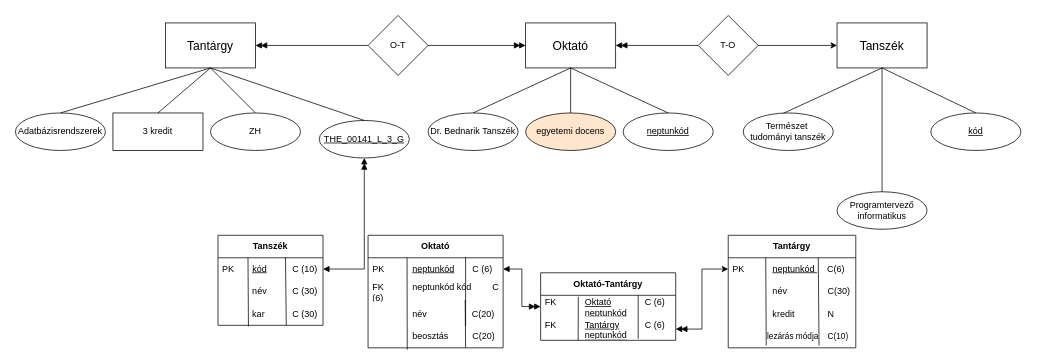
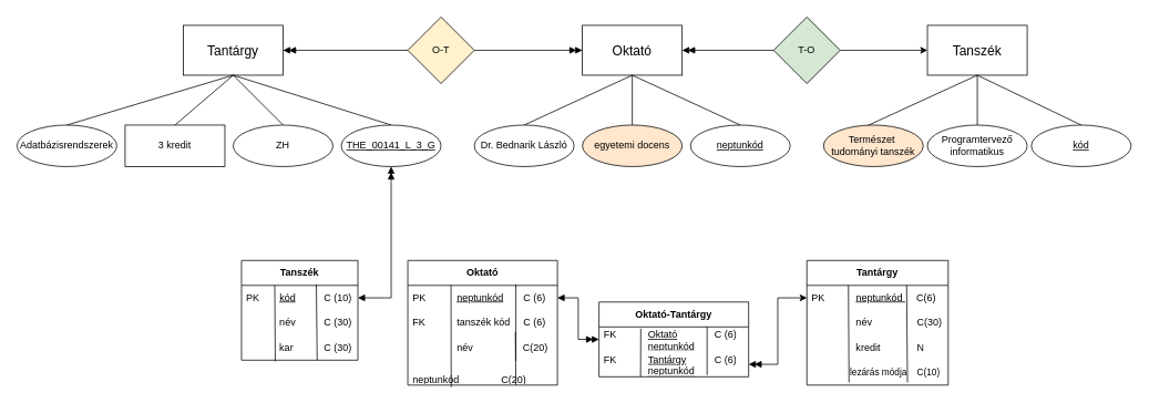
  <mxCell id="0" />
  <mxCell id="1" parent="0" />
  <mxCell id="2" value="&lt;font style=&quot;font-size: 16px;&quot;&gt;Oktató&lt;/font&gt;" style="rounded=0;whiteSpace=wrap;html=1;" parent="1" vertex="1"><mxGeometry x="700" y="30" width="120" height="60" as="geometry" /></mxCell>
  <mxCell id="3" value="&lt;span style=&quot;font-size: 16px;&quot;&gt;Tantárgy&lt;/span&gt;" style="rounded=0;whiteSpace=wrap;html=1;" parent="1" vertex="1"><mxGeometry x="220" y="30" width="120" height="60" as="geometry" /></mxCell>
  <mxCell id="4" value="&lt;span style=&quot;font-size: 16px;&quot;&gt;Tanszék&lt;/span&gt;" style="rounded=0;whiteSpace=wrap;html=1;" parent="1" vertex="1"><mxGeometry x="1115" y="30" width="120" height="60" as="geometry" /></mxCell>
  <mxCell id="5" value="Adatbázisrendszerek" style="ellipse;whiteSpace=wrap;html=1;" parent="1" vertex="1"><mxGeometry x="20" y="150" width="120" height="50" as="geometry" /></mxCell>
  <mxCell id="6" value="3 kredit" style="whiteSpace=wrap;html=1;rounded=0;" parent="1" vertex="1"><mxGeometry x="150" y="150" width="120" height="50" as="geometry" /></mxCell>
  <mxCell id="7" value="ZH" style="ellipse;whiteSpace=wrap;html=1;" parent="1" vertex="1"><mxGeometry x="280" y="150" width="120" height="50" as="geometry" /></mxCell>
- <mxCell id="8" value="&lt;u&gt;THE_00141_L_3_G&lt;/u&gt;" style="ellipse;whiteSpace=wrap;html=1;" parent="1" vertex="1"><mxGeometry x="425" y="160" width="120" height="50" as="geometry" /></mxCell>
+ <mxCell id="8" value="&lt;u&gt;THE_00141_L_3_G&lt;/u&gt;" style="ellipse;whiteSpace=wrap;html=1;" parent="1" vertex="1"><mxGeometry x="410" y="150" width="120" height="50" as="geometry" /></mxCell>
  <mxCell id="9" value="" style="endArrow=none;html=1;rounded=0;entryX=0.5;entryY=1;entryDx=0;entryDy=0;exitX=0.5;exitY=0;exitDx=0;exitDy=0;" parent="1" source="8" target="3" edge="1"><mxGeometry width="50" height="50" relative="1" as="geometry"><mxPoint x="430" y="100" as="sourcePoint" /><mxPoint x="480" y="50" as="targetPoint" /></mxGeometry></mxCell>
  <mxCell id="10" value="" style="endArrow=none;html=1;rounded=0;entryX=0.5;entryY=1;entryDx=0;entryDy=0;exitX=0.5;exitY=0;exitDx=0;exitDy=0;" parent="1" source="7" target="3" edge="1"><mxGeometry width="50" height="50" relative="1" as="geometry"><mxPoint x="480" y="160" as="sourcePoint" /><mxPoint x="290" y="100" as="targetPoint" /></mxGeometry></mxCell>
  <mxCell id="11" value="" style="endArrow=none;html=1;rounded=0;entryX=0.5;entryY=1;entryDx=0;entryDy=0;exitX=0.5;exitY=0;exitDx=0;exitDy=0;" parent="1" source="6" target="3" edge="1"><mxGeometry width="50" height="50" relative="1" as="geometry"><mxPoint x="210" y="150" as="sourcePoint" /><mxPoint x="150" y="90" as="targetPoint" /></mxGeometry></mxCell>
  <mxCell id="12" value="" style="endArrow=none;html=1;rounded=0;entryX=0.5;entryY=1;entryDx=0;entryDy=0;exitX=0.5;exitY=0;exitDx=0;exitDy=0;" parent="1" source="5" target="3" edge="1"><mxGeometry width="50" height="50" relative="1" as="geometry"><mxPoint x="220" y="160" as="sourcePoint" /><mxPoint x="290" y="100" as="targetPoint" /></mxGeometry></mxCell>
  <mxCell id="13" value="egyetemi docens" style="ellipse;whiteSpace=wrap;html=1;fillColor=#ffe6cc;" parent="1" vertex="1"><mxGeometry x="700" y="150" width="120" height="50" as="geometry" /></mxCell>
  <mxCell id="14" value="&lt;u&gt;neptunkód&lt;/u&gt;" style="ellipse;whiteSpace=wrap;html=1;" parent="1" vertex="1"><mxGeometry x="830" y="150" width="120" height="50" as="geometry" /></mxCell>
  <mxCell id="15" value="" style="endArrow=none;html=1;rounded=0;exitX=0.5;exitY=0;exitDx=0;exitDy=0;entryX=0.5;entryY=1;entryDx=0;entryDy=0;" parent="1" source="14" target="2" edge="1"><mxGeometry width="50" height="50" relative="1" as="geometry"><mxPoint x="890" y="-140" as="sourcePoint" /><mxPoint x="760" y="30" as="targetPoint" /></mxGeometry></mxCell>
  <mxCell id="16" value="" style="endArrow=none;html=1;rounded=0;exitX=0.5;exitY=0;exitDx=0;exitDy=0;entryX=0.5;entryY=1;entryDx=0;entryDy=0;" parent="1" source="13" target="2" edge="1"><mxGeometry width="50" height="50" relative="1" as="geometry"><mxPoint x="760" y="-60" as="sourcePoint" /><mxPoint x="760" y="100" as="targetPoint" /></mxGeometry></mxCell>
  <mxCell id="17" value="" style="endArrow=none;html=1;rounded=0;entryX=0.5;entryY=1;entryDx=0;entryDy=0;exitX=0.5;exitY=0;exitDx=0;exitDy=0;" parent="1" source="18" target="2" edge="1"><mxGeometry width="50" height="50" relative="1" as="geometry"><mxPoint x="640" y="-60" as="sourcePoint" /><mxPoint x="740" y="-150" as="targetPoint" /></mxGeometry></mxCell>
- <mxCell id="18" value="Dr. Bednarik Tanszék" style="ellipse;whiteSpace=wrap;html=1;" parent="1" vertex="1"><mxGeometry x="570" y="150" width="120" height="50" as="geometry" /></mxCell>
- <mxCell id="19" value="Programtervező&lt;div&gt;informatikus&lt;/div&gt;" style="ellipse;whiteSpace=wrap;html=1;" parent="1" vertex="1"><mxGeometry x="1115" y="255" width="120" height="50" as="geometry" /></mxCell>
+ <mxCell id="18" value="Dr. Bednarik László" style="ellipse;whiteSpace=wrap;html=1;" parent="1" vertex="1"><mxGeometry x="570" y="150" width="120" height="50" as="geometry" /></mxCell>
+ <mxCell id="19" value="Programtervező&lt;div&gt;informatikus&lt;/div&gt;" style="ellipse;whiteSpace=wrap;html=1;" parent="1" vertex="1"><mxGeometry x="1115" y="150" width="120" height="50" as="geometry" /></mxCell>
  <mxCell id="20" value="&lt;u&gt;kód&lt;/u&gt;" style="ellipse;whiteSpace=wrap;html=1;" parent="1" vertex="1"><mxGeometry x="1240" y="150" width="120" height="50" as="geometry" /></mxCell>
  <mxCell id="21" value="" style="endArrow=none;html=1;rounded=0;entryX=0.5;entryY=1;entryDx=0;entryDy=0;exitX=0.5;exitY=0;exitDx=0;exitDy=0;" parent="1" source="20" target="4" edge="1"><mxGeometry width="50" height="50" relative="1" as="geometry"><mxPoint x="1380" y="165" as="sourcePoint" /><mxPoint x="1245" y="30" as="targetPoint" /></mxGeometry></mxCell>
  <mxCell id="22" value="" style="endArrow=none;html=1;rounded=0;exitX=0.5;exitY=0;exitDx=0;exitDy=0;entryX=0.5;entryY=1;entryDx=0;entryDy=0;" parent="1" source="19" target="4" edge="1"><mxGeometry width="50" height="50" relative="1" as="geometry"><mxPoint x="1320" y="-70" as="sourcePoint" /><mxPoint x="1245" y="30" as="targetPoint" /></mxGeometry></mxCell>
  <mxCell id="23" value="" style="endArrow=none;html=1;rounded=0;exitX=0;exitY=0.5;exitDx=0;exitDy=0;entryX=0.5;entryY=1;entryDx=0;entryDy=0;" parent="1" source="24" target="4" edge="1"><mxGeometry width="50" height="50" relative="1" as="geometry"><mxPoint x="1200" y="-70" as="sourcePoint" /><mxPoint x="1220" y="90" as="targetPoint" /></mxGeometry></mxCell>
- <mxCell id="24" value="Természet&amp;nbsp;&lt;div&gt;tudományi tanszék&lt;/div&gt;" style="ellipse;whiteSpace=wrap;html=1;" parent="1" vertex="1"><mxGeometry x="990" y="150" width="120" height="50" as="geometry" /></mxCell>
- <mxCell id="25" value="O-T" style="rhombus;whiteSpace=wrap;html=1;" parent="1" vertex="1"><mxGeometry x="490" y="20" width="80" height="80" as="geometry" /></mxCell>
- <mxCell id="26" value="T-O" style="rhombus;whiteSpace=wrap;html=1;" parent="1" vertex="1"><mxGeometry x="930" y="20" width="80" height="80" as="geometry" /></mxCell>
+ <mxCell id="24" value="Természet&amp;nbsp;&lt;div&gt;tudományi tanszék&lt;/div&gt;" style="ellipse;whiteSpace=wrap;html=1;fillColor=#ffe6cc;" parent="1" vertex="1"><mxGeometry x="990" y="150" width="120" height="50" as="geometry" /></mxCell>
+ <mxCell id="25" value="O-T" style="rhombus;whiteSpace=wrap;html=1;fillColor=#fff2cc;" parent="1" vertex="1"><mxGeometry x="490" y="20" width="80" height="80" as="geometry" /></mxCell>
+ <mxCell id="26" value="T-O" style="rhombus;whiteSpace=wrap;html=1;fillColor=#d5e8d4;" parent="1" vertex="1"><mxGeometry x="930" y="20" width="80" height="80" as="geometry" /></mxCell>
  <mxCell id="27" value="" style="endArrow=classic;html=1;rounded=0;entryX=0;entryY=0.5;entryDx=0;entryDy=0;exitX=1;exitY=0.5;exitDx=0;exitDy=0;" parent="1" source="26" target="4" edge="1"><mxGeometry width="50" height="50" relative="1" as="geometry"><mxPoint x="1010" y="70" as="sourcePoint" /><mxPoint x="1060" y="20" as="targetPoint" /></mxGeometry></mxCell>
  <mxCell id="28" value="" style="endArrow=doubleBlock;html=1;rounded=0;exitX=0;exitY=0.5;exitDx=0;exitDy=0;entryX=1;entryY=0.5;entryDx=0;entryDy=0;endFill=1;" parent="1" source="26" target="2" edge="1"><mxGeometry width="50" height="50" relative="1" as="geometry"><mxPoint x="820" y="66.47" as="sourcePoint" /><mxPoint x="860" y="20" as="targetPoint" /></mxGeometry></mxCell>
  <mxCell id="29" value="" style="endArrow=doubleBlock;html=1;rounded=0;exitX=0;exitY=0.5;exitDx=0;exitDy=0;entryX=1;entryY=0.5;entryDx=0;entryDy=0;endFill=1;" parent="1" source="25" target="3" edge="1"><mxGeometry width="50" height="50" relative="1" as="geometry"><mxPoint x="490" y="69.64" as="sourcePoint" /><mxPoint x="380" y="69.64" as="targetPoint" /></mxGeometry></mxCell>
  <mxCell id="30" value="" style="endArrow=doubleBlock;html=1;rounded=0;exitX=1;exitY=0.5;exitDx=0;exitDy=0;entryX=0;entryY=0.5;entryDx=0;entryDy=0;endFill=1;" parent="1" source="25" target="2" edge="1"><mxGeometry width="50" height="50" relative="1" as="geometry"><mxPoint x="500" y="70" as="sourcePoint" /><mxPoint x="350" y="70" as="targetPoint" /></mxGeometry></mxCell>
  <mxCell id="31" value="&lt;b&gt;Tanszék&lt;/b&gt;" style="swimlane;fontStyle=0;childLayout=stackLayout;horizontal=1;startSize=30;horizontalStack=0;resizeParent=1;resizeParentMax=0;resizeLast=0;collapsible=1;marginBottom=0;whiteSpace=wrap;html=1;" parent="1" vertex="1"><mxGeometry x="290" y="313" width="140" height="120" as="geometry" /></mxCell>
  <mxCell id="32" value="" style="endArrow=none;html=1;rounded=0;exitX=0.29;exitY=1.049;exitDx=0;exitDy=0;exitPerimeter=0;" parent="31" source="36" edge="1"><mxGeometry width="50" height="50" relative="1" as="geometry"><mxPoint x="-10" y="80" as="sourcePoint" /><mxPoint x="40" y="30" as="targetPoint" /></mxGeometry></mxCell>
  <mxCell id="33" value="" style="endArrow=none;html=1;rounded=0;exitX=0.29;exitY=1.049;exitDx=0;exitDy=0;exitPerimeter=0;" parent="31" edge="1"><mxGeometry width="50" height="50" relative="1" as="geometry"><mxPoint x="91" y="120" as="sourcePoint" /><mxPoint x="90" y="29" as="targetPoint" /></mxGeometry></mxCell>
  <mxCell id="34" value="PK&lt;span style=&quot;white-space: pre;&quot;&gt;&#09;&lt;/span&gt;&amp;nbsp; &amp;nbsp; &lt;u&gt;kód&lt;/u&gt;&lt;span style=&quot;text-decoration-line: underline; white-space: pre;&quot;&gt;&#09;&lt;/span&gt;&amp;nbsp; &amp;nbsp; C (10)" style="text;strokeColor=none;fillColor=none;align=left;verticalAlign=middle;spacingLeft=4;spacingRight=4;overflow=hidden;points=[[0,0.5],[1,0.5]];portConstraint=eastwest;rotatable=0;whiteSpace=wrap;html=1;" parent="31" vertex="1"><mxGeometry y="30" width="140" height="30" as="geometry" /></mxCell>
  <mxCell id="35" value="&lt;blockquote style=&quot;margin: 0 0 0 40px; border: none; padding: 0px;&quot;&gt;név&lt;span style=&quot;white-space: pre;&quot;&gt;&#09;&lt;/span&gt;&lt;span style=&quot;white-space: pre;&quot;&gt;&#09;&lt;/span&gt;C (30)&lt;/blockquote&gt;" style="text;strokeColor=none;fillColor=none;align=left;verticalAlign=middle;spacingLeft=4;spacingRight=4;overflow=hidden;points=[[0,0.5],[1,0.5]];portConstraint=eastwest;rotatable=0;whiteSpace=wrap;html=1;" parent="31" vertex="1"><mxGeometry y="60" width="140" height="30" as="geometry" /></mxCell>
  <mxCell id="36" value="&lt;blockquote style=&quot;margin: 0 0 0 40px; border: none; padding: 0px;&quot;&gt;kar&lt;span style=&quot;white-space: pre;&quot;&gt;&#09;&lt;/span&gt;&lt;span style=&quot;white-space: pre;&quot;&gt;&#09;&lt;/span&gt;C (30)&lt;/blockquote&gt;" style="text;strokeColor=none;fillColor=none;align=left;verticalAlign=middle;spacingLeft=4;spacingRight=4;overflow=hidden;points=[[0,0.5],[1,0.5]];portConstraint=eastwest;rotatable=0;whiteSpace=wrap;html=1;" parent="31" vertex="1"><mxGeometry y="90" width="140" height="30" as="geometry" /></mxCell>
  <mxCell id="37" value="&lt;b&gt;Oktató&lt;/b&gt;" style="swimlane;fontStyle=0;childLayout=stackLayout;horizontal=1;startSize=30;horizontalStack=0;resizeParent=1;resizeParentMax=0;resizeLast=0;collapsible=1;marginBottom=0;whiteSpace=wrap;html=1;" parent="1" vertex="1"><mxGeometry x="490" y="313" width="180" height="150" as="geometry" /></mxCell>
  <mxCell id="38" value="" style="endArrow=none;html=1;rounded=0;exitX=0.29;exitY=1.081;exitDx=0;exitDy=0;exitPerimeter=0;" parent="37" source="44" edge="1"><mxGeometry width="50" height="50" relative="1" as="geometry"><mxPoint x="51.94" y="117.39" as="sourcePoint" /><mxPoint x="52" y="30" as="targetPoint" /></mxGeometry></mxCell>
  <mxCell id="39" value="PK &lt;span style=&quot;white-space: pre;&quot;&gt;&#09;&lt;/span&gt;&lt;span style=&quot;white-space: pre;&quot;&gt;&#09;&lt;/span&gt;&lt;u&gt;neptunkód&lt;/u&gt;&lt;span style=&quot;text-decoration-line: underline; white-space: pre;&quot;&gt;&#09;&lt;/span&gt;C (6)" style="text;strokeColor=none;fillColor=none;align=left;verticalAlign=middle;spacingLeft=4;spacingRight=4;overflow=hidden;points=[[0,0.5],[1,0.5]];portConstraint=eastwest;rotatable=0;whiteSpace=wrap;html=1;" parent="37" vertex="1"><mxGeometry y="30" width="180" height="30" as="geometry" /></mxCell>
  <mxCell id="40" value="" style="endArrow=none;html=1;rounded=0;exitX=0.29;exitY=1.081;exitDx=0;exitDy=0;exitPerimeter=0;" parent="37" edge="1"><mxGeometry width="50" height="50" relative="1" as="geometry"><mxPoint x="130" y="121" as="sourcePoint" /><mxPoint x="130" y="29" as="targetPoint" /></mxGeometry></mxCell>
- <mxCell id="41" value="FK&lt;span style=&quot;white-space: pre;&quot;&gt;&#09;&lt;/span&gt;&lt;span style=&quot;white-space: pre;&quot;&gt;&#09;&lt;/span&gt;neptunkód kód&lt;span style=&quot;white-space: pre;&quot;&gt;&#09;&lt;/span&gt;C (6)" style="text;strokeColor=none;fillColor=none;align=left;verticalAlign=middle;spacingLeft=4;spacingRight=4;overflow=hidden;points=[[0,0.5],[1,0.5]];portConstraint=eastwest;rotatable=0;whiteSpace=wrap;html=1;" parent="37" vertex="1"><mxGeometry y="60" width="180" height="30" as="geometry" /></mxCell>
+ <mxCell id="41" value="FK&lt;span style=&quot;white-space: pre;&quot;&gt;&#09;&lt;/span&gt;&lt;span style=&quot;white-space: pre;&quot;&gt;&#09;&lt;/span&gt;tanszék kód&lt;span style=&quot;white-space: pre;&quot;&gt;&#09;&lt;/span&gt;C (6)" style="text;strokeColor=none;fillColor=none;align=left;verticalAlign=middle;spacingLeft=4;spacingRight=4;overflow=hidden;points=[[0,0.5],[1,0.5]];portConstraint=eastwest;rotatable=0;whiteSpace=wrap;html=1;" parent="37" vertex="1"><mxGeometry y="60" width="180" height="30" as="geometry" /></mxCell>
  <mxCell id="42" value="&lt;span style=&quot;white-space: pre;&quot;&gt;&#09;&lt;/span&gt;&amp;nbsp; &amp;nbsp; &amp;nbsp; &amp;nbsp; név&amp;nbsp; &amp;nbsp; &amp;nbsp; &amp;nbsp; &amp;nbsp; &amp;nbsp; &amp;nbsp; &amp;nbsp; &amp;nbsp; C(20)" style="text;strokeColor=none;fillColor=none;align=left;verticalAlign=middle;spacingLeft=4;spacingRight=4;overflow=hidden;points=[[0,0.5],[1,0.5]];portConstraint=eastwest;rotatable=0;whiteSpace=wrap;html=1;" parent="37" vertex="1"><mxGeometry y="90" width="180" height="30" as="geometry" /></mxCell>
  <mxCell id="43" value="" style="endArrow=none;html=1;rounded=0;entryX=0.719;entryY=0.874;entryDx=0;entryDy=0;entryPerimeter=0;" parent="37" target="41" edge="1"><mxGeometry width="50" height="50" relative="1" as="geometry"><mxPoint x="130" y="150" as="sourcePoint" /><mxPoint x="180" y="100" as="targetPoint" /></mxGeometry></mxCell>
- <mxCell id="44" value="&lt;span style=&quot;white-space: pre;&quot;&gt;&#09;&lt;/span&gt;&amp;nbsp; &amp;nbsp; &amp;nbsp; &amp;nbsp; beosztás&lt;span style=&quot;white-space: pre;&quot;&gt;&#09;&lt;/span&gt;&lt;span style=&quot;white-space: pre;&quot;&gt;&#09;&lt;/span&gt;C(20)" style="text;strokeColor=none;fillColor=none;align=left;verticalAlign=middle;spacingLeft=4;spacingRight=4;overflow=hidden;points=[[0,0.5],[1,0.5]];portConstraint=eastwest;rotatable=0;whiteSpace=wrap;html=1;" parent="37" vertex="1"><mxGeometry y="120" width="180" height="30" as="geometry" /></mxCell>
+ <mxCell id="44" value="&lt;span style=&quot;white-space: pre;&quot;&gt;&#09;&lt;/span&gt;&amp;nbsp; &amp;nbsp; &amp;nbsp; &amp;nbsp; neptunkód&lt;span style=&quot;white-space: pre;&quot;&gt;&#09;&lt;/span&gt;&lt;span style=&quot;white-space: pre;&quot;&gt;&#09;&lt;/span&gt;C(20)" style="text;strokeColor=none;fillColor=none;align=left;verticalAlign=middle;spacingLeft=4;spacingRight=4;overflow=hidden;points=[[0,0.5],[1,0.5]];portConstraint=eastwest;rotatable=0;whiteSpace=wrap;html=1;" parent="37" vertex="1"><mxGeometry y="120" width="180" height="30" as="geometry" /></mxCell>
  <mxCell id="45" value="&lt;b&gt;Tantárgy&lt;/b&gt;" style="swimlane;fontStyle=0;childLayout=stackLayout;horizontal=1;startSize=30;horizontalStack=0;resizeParent=1;resizeParentMax=0;resizeLast=0;collapsible=1;marginBottom=0;whiteSpace=wrap;html=1;" parent="1" vertex="1"><mxGeometry x="970" y="313" width="170" height="150" as="geometry" /></mxCell>
  <mxCell id="46" value="" style="endArrow=none;html=1;rounded=0;exitX=0.298;exitY=0.893;exitDx=0;exitDy=0;exitPerimeter=0;" parent="45" source="51" edge="1"><mxGeometry width="50" height="50" relative="1" as="geometry"><mxPoint y="80" as="sourcePoint" /><mxPoint x="50" y="30" as="targetPoint" /></mxGeometry></mxCell>
  <mxCell id="47" value="PK&lt;span style=&quot;white-space: pre;&quot;&gt;&#09;&lt;/span&gt;&lt;span style=&quot;white-space: pre;&quot;&gt;&#09;&lt;/span&gt;&lt;u&gt;neptunkód&amp;nbsp;&lt;/u&gt; &amp;nbsp; &amp;nbsp;C(6)" style="text;strokeColor=none;fillColor=none;align=left;verticalAlign=middle;spacingLeft=4;spacingRight=4;overflow=hidden;points=[[0,0.5],[1,0.5]];portConstraint=eastwest;rotatable=0;whiteSpace=wrap;html=1;" parent="45" vertex="1"><mxGeometry y="30" width="170" height="30" as="geometry" /></mxCell>
  <mxCell id="48" value="" style="endArrow=none;html=1;rounded=0;exitX=0.298;exitY=0.893;exitDx=0;exitDy=0;exitPerimeter=0;" parent="45" edge="1"><mxGeometry width="50" height="50" relative="1" as="geometry"><mxPoint x="121" y="147" as="sourcePoint" /><mxPoint x="120" y="30" as="targetPoint" /></mxGeometry></mxCell>
  <mxCell id="49" value="&lt;blockquote style=&quot;margin: 0 0 0 40px; border: none; padding: 0px;&quot;&gt;&amp;nbsp; &amp;nbsp; név&lt;span style=&quot;white-space: pre;&quot;&gt;&#09;&lt;/span&gt;&lt;span style=&quot;white-space: pre;&quot;&gt;&#09;&lt;/span&gt;&amp;nbsp; C(30)&lt;/blockquote&gt;" style="text;strokeColor=none;fillColor=none;align=left;verticalAlign=middle;spacingLeft=4;spacingRight=4;overflow=hidden;points=[[0,0.5],[1,0.5]];portConstraint=eastwest;rotatable=0;whiteSpace=wrap;html=1;" parent="45" vertex="1"><mxGeometry y="60" width="170" height="30" as="geometry" /></mxCell>
  <mxCell id="50" value="&lt;blockquote style=&quot;margin: 0 0 0 40px; border: none; padding: 0px;&quot;&gt;&amp;nbsp; &amp;nbsp; kredit&lt;span style=&quot;white-space: pre;&quot;&gt;&#09;&lt;/span&gt;&lt;span style=&quot;white-space: pre;&quot;&gt;&#09;&lt;/span&gt;&amp;nbsp; N&lt;/blockquote&gt;" style="text;strokeColor=none;fillColor=none;align=left;verticalAlign=middle;spacingLeft=4;spacingRight=4;overflow=hidden;points=[[0,0.5],[1,0.5]];portConstraint=eastwest;rotatable=0;whiteSpace=wrap;html=1;" parent="45" vertex="1"><mxGeometry y="90" width="170" height="30" as="geometry" /></mxCell>
  <mxCell id="51" value="&lt;blockquote style=&quot;margin: 0 0 0 40px; border: none; padding: 0px;&quot;&gt;&lt;font style=&quot;font-size: 11px;&quot;&gt;&amp;nbsp; lezárás módja&amp;nbsp; &amp;nbsp; C(10)&lt;/font&gt;&lt;/blockquote&gt;" style="text;strokeColor=none;fillColor=none;align=left;verticalAlign=middle;spacingLeft=4;spacingRight=4;overflow=hidden;points=[[0,0.5],[1,0.5]];portConstraint=eastwest;rotatable=0;whiteSpace=wrap;html=1;" parent="45" vertex="1"><mxGeometry y="120" width="170" height="30" as="geometry" /></mxCell>
  <mxCell id="52" style="edgeStyle=orthogonalEdgeStyle;rounded=0;orthogonalLoop=1;jettySize=auto;html=1;exitX=1;exitY=0.5;exitDx=0;exitDy=0;startArrow=block;startFill=1;endArrow=doubleBlock;endFill=1;" parent="1" source="34" target="8" edge="1"><mxGeometry relative="1" as="geometry" /></mxCell>
  <mxCell id="53" value="&lt;b&gt;Oktató-Tantárgy&lt;/b&gt;" style="swimlane;fontStyle=0;childLayout=stackLayout;horizontal=1;startSize=30;horizontalStack=0;resizeParent=1;resizeParentMax=0;resizeLast=0;collapsible=1;marginBottom=0;whiteSpace=wrap;html=1;" parent="1" vertex="1"><mxGeometry x="720" y="363" width="180" height="90" as="geometry" /></mxCell>
  <mxCell id="54" value="FK&lt;span style=&quot;white-space: pre;&quot;&gt;&#09;&lt;/span&gt;&lt;span style=&quot;white-space: pre;&quot;&gt;&#09;&lt;/span&gt;&lt;u&gt;Oktató&lt;/u&gt;&lt;span style=&quot;text-decoration-line: underline; white-space: pre;&quot;&gt;&#09;&lt;/span&gt;&lt;span style=&quot;text-decoration-line: underline; white-space: pre;&quot;&gt;&#09;&lt;/span&gt;C (6)&lt;div&gt;&lt;u&gt;&lt;span style=&quot;white-space: pre;&quot;&gt;&#09;&lt;/span&gt;&lt;span style=&quot;white-space: pre;&quot;&gt;&#09;&lt;/span&gt;neptunkód&lt;span style=&quot;white-space: pre;&quot;&gt;&#09;&lt;/span&gt;&lt;br&gt;&lt;/u&gt;&lt;/div&gt;" style="text;strokeColor=none;fillColor=none;align=left;verticalAlign=middle;spacingLeft=4;spacingRight=4;overflow=hidden;points=[[0,0.5],[1,0.5]];portConstraint=eastwest;rotatable=0;whiteSpace=wrap;html=1;" parent="53" vertex="1"><mxGeometry y="30" width="180" height="30" as="geometry" /></mxCell>
  <mxCell id="55" value="" style="endArrow=none;html=1;rounded=0;entryX=0.279;entryY=0.067;entryDx=0;entryDy=0;entryPerimeter=0;" parent="53" target="54" edge="1"><mxGeometry width="50" height="50" relative="1" as="geometry"><mxPoint x="50" y="90" as="sourcePoint" /><mxPoint x="100" y="40" as="targetPoint" /></mxGeometry></mxCell>
  <mxCell id="56" value="" style="endArrow=none;html=1;rounded=0;entryX=0.279;entryY=0.067;entryDx=0;entryDy=0;entryPerimeter=0;" parent="53" edge="1"><mxGeometry width="50" height="50" relative="1" as="geometry"><mxPoint x="130" y="88" as="sourcePoint" /><mxPoint x="130" y="30" as="targetPoint" /></mxGeometry></mxCell>
  <mxCell id="57" value="FK&lt;span style=&quot;white-space: pre;&quot;&gt;&#09;&lt;/span&gt;&lt;span style=&quot;white-space: pre;&quot;&gt;&#09;&lt;/span&gt;&lt;u&gt;Tantárgy&lt;span style=&quot;white-space: pre;&quot;&gt;&#09;&lt;/span&gt;&lt;span style=&quot;white-space: pre;&quot;&gt;&#09;&lt;/span&gt;&lt;/u&gt;C (6)&lt;div&gt;&lt;u&gt;&lt;span style=&quot;white-space: pre;&quot;&gt;&#09;&lt;/span&gt;&lt;span style=&quot;white-space: pre;&quot;&gt;&#09;&lt;/span&gt;neptunkód&lt;span style=&quot;white-space: pre;&quot;&gt;&#09;&lt;/span&gt;&lt;/u&gt;&lt;/div&gt;" style="text;strokeColor=none;fillColor=none;align=left;verticalAlign=middle;spacingLeft=4;spacingRight=4;overflow=hidden;points=[[0,0.5],[1,0.5]];portConstraint=eastwest;rotatable=0;whiteSpace=wrap;html=1;" parent="53" vertex="1"><mxGeometry y="60" width="180" height="30" as="geometry" /></mxCell>
  <mxCell id="58" style="edgeStyle=orthogonalEdgeStyle;rounded=0;orthogonalLoop=1;jettySize=auto;html=1;entryX=0;entryY=0.5;entryDx=0;entryDy=0;startArrow=block;startFill=1;endArrow=doubleBlock;endFill=1;" parent="1" source="39" target="54" edge="1"><mxGeometry relative="1" as="geometry" /></mxCell>
  <mxCell id="59" style="edgeStyle=orthogonalEdgeStyle;rounded=0;orthogonalLoop=1;jettySize=auto;html=1;entryX=0;entryY=0.5;entryDx=0;entryDy=0;startArrow=doubleBlock;startFill=1;" parent="1" source="57" target="47" edge="1"><mxGeometry relative="1" as="geometry" /></mxCell>
